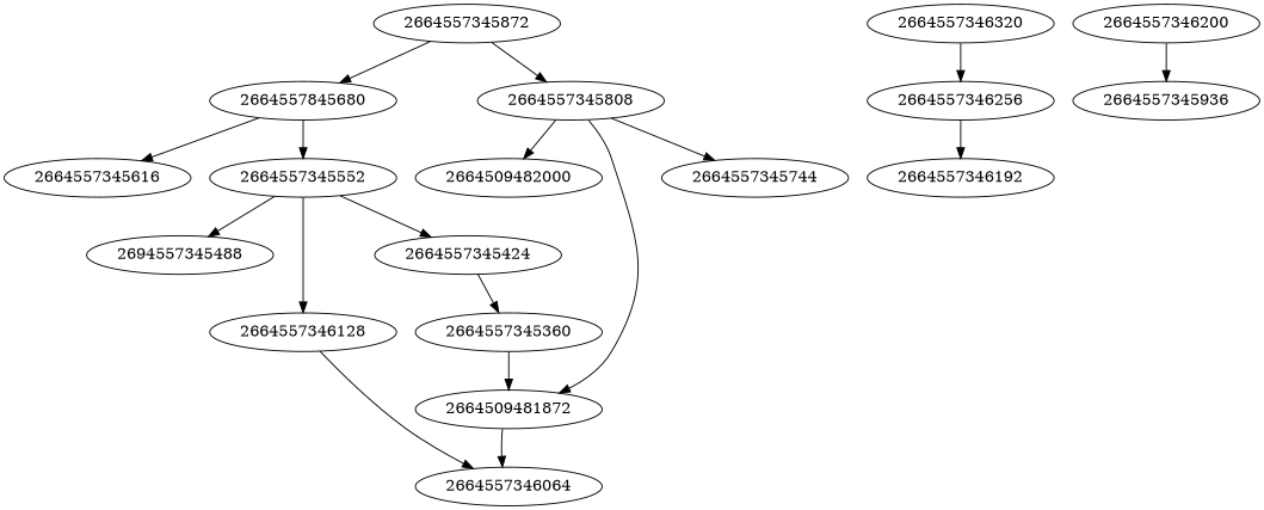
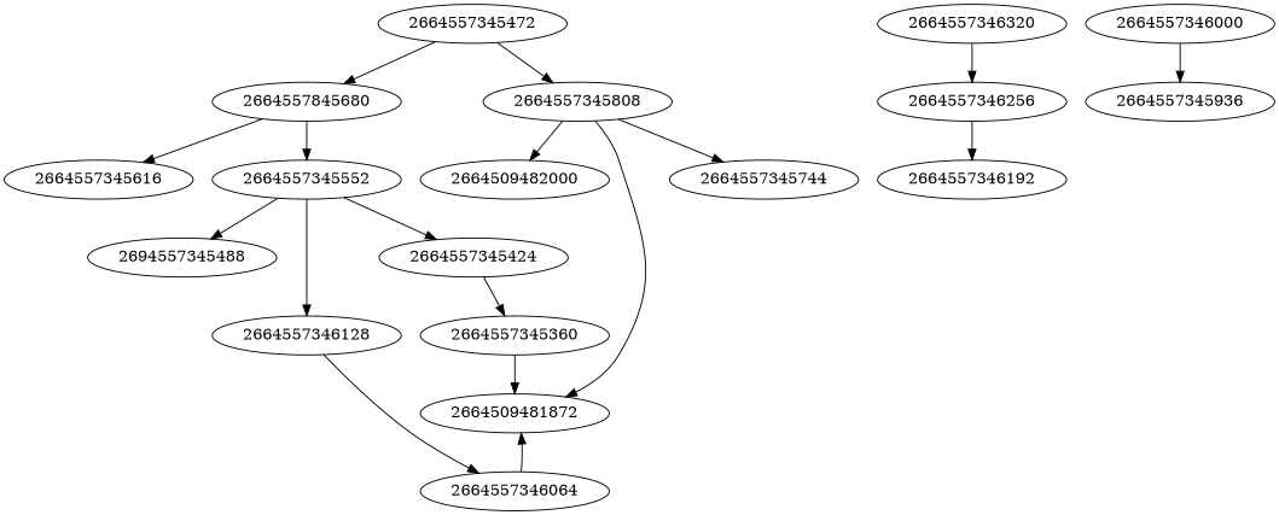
  strict digraph {
    node [type=Constant]
    n1 [label=2664557845680 type=Dict]
    2664557345552 [type=JoinedStr]
    2664557345616
    2664557345424 [type=FormattedValue]
    n5 [label=2694557345488]
    2664557346128 [type=arg]
    2664557346064 [type=Name]
    2664509481872 [type=Load]
    2664557345744 [type=Name]
    2664557346320 [type=FunctionDef]
    2664557346256 [type=arguments]
    2664557346192 [type=arg]
-   2664557345872 [type=Assign]
+   2664557345872 [type=Assign label=2664557345472]
    2664557345808 [type=Attribute]
-   2664557346000 [type=Expr label=2664557346200]
+   2664557346000 [type=Expr]
    2664557345936
    2664557345360 [type=Name]
    2664509482000 [type=Store]
    n1 -> 2664557345552
    n1 -> 2664557345616
    2664557345552 -> 2664557345424
    2664557345552 -> n5
    2664557345552 -> 2664557346128
    2664557345424 -> 2664557345360
    2664557346128 -> 2664557346064
-   2664509481872 -> 2664557346064
+   2664557346064 -> 2664509481872
    2664557346320 -> 2664557346256
    2664557346256 -> 2664557346192
    2664557345872 -> n1
    2664557345872 -> 2664557345808
    2664557345808 -> 2664509481872
    2664557345808 -> 2664557345744
    2664557345808 -> 2664509482000
    2664557346000 -> 2664557345936
    2664557345360 -> 2664509481872
  }
